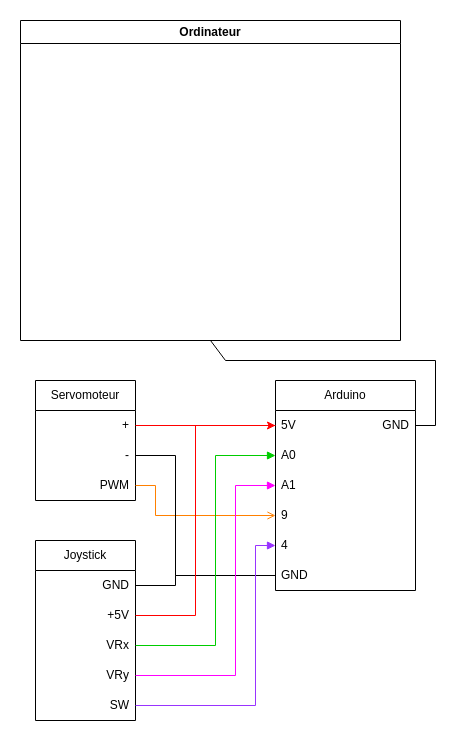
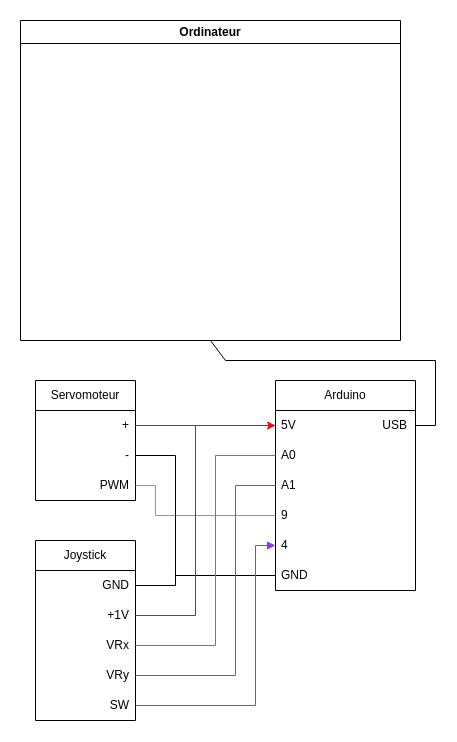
  <mxCell id="0" />
  <mxCell id="1" parent="0" />
  <mxCell id="2" value="Arduino" style="swimlane;fontStyle=0;childLayout=stackLayout;horizontal=1;startSize=30;horizontalStack=0;resizeParent=1;resizeParentMax=0;resizeLast=0;collapsible=1;marginBottom=0;whiteSpace=wrap;html=1;" vertex="1" parent="1"><mxGeometry x="275" y="380" width="140" height="210" as="geometry" /></mxCell>
- <mxCell id="3" value="5V&amp;nbsp; &amp;nbsp; &amp;nbsp; &amp;nbsp; &amp;nbsp; &amp;nbsp; &amp;nbsp; &amp;nbsp; &amp;nbsp; &amp;nbsp; &amp;nbsp; &amp;nbsp; &amp;nbsp; GND" style="text;strokeColor=none;fillColor=none;align=left;verticalAlign=middle;spacingLeft=4;spacingRight=4;overflow=hidden;points=[[0,0.5],[1,0.5]];portConstraint=eastwest;rotatable=0;whiteSpace=wrap;html=1;" vertex="1" parent="2"><mxGeometry y="30" width="140" height="30" as="geometry" /></mxCell>
+ <mxCell id="3" value="5V&amp;nbsp; &amp;nbsp; &amp;nbsp; &amp;nbsp; &amp;nbsp; &amp;nbsp; &amp;nbsp; &amp;nbsp; &amp;nbsp; &amp;nbsp; &amp;nbsp; &amp;nbsp; &amp;nbsp; USB" style="text;strokeColor=none;fillColor=none;align=left;verticalAlign=middle;spacingLeft=4;spacingRight=4;overflow=hidden;points=[[0,0.5],[1,0.5]];portConstraint=eastwest;rotatable=0;whiteSpace=wrap;html=1;" vertex="1" parent="2"><mxGeometry y="30" width="140" height="30" as="geometry" /></mxCell>
  <mxCell id="4" value="A0" style="text;strokeColor=none;fillColor=none;align=left;verticalAlign=middle;spacingLeft=4;spacingRight=4;overflow=hidden;points=[[0,0.5],[1,0.5]];portConstraint=eastwest;rotatable=0;whiteSpace=wrap;html=1;" vertex="1" parent="2"><mxGeometry y="60" width="140" height="30" as="geometry" /></mxCell>
  <mxCell id="5" value="A1" style="text;strokeColor=none;fillColor=none;align=left;verticalAlign=middle;spacingLeft=4;spacingRight=4;overflow=hidden;points=[[0,0.5],[1,0.5]];portConstraint=eastwest;rotatable=0;whiteSpace=wrap;html=1;" vertex="1" parent="2"><mxGeometry y="90" width="140" height="30" as="geometry" /></mxCell>
  <mxCell id="6" value="9" style="text;strokeColor=none;fillColor=none;align=left;verticalAlign=middle;spacingLeft=4;spacingRight=4;overflow=hidden;points=[[0,0.5],[1,0.5]];portConstraint=eastwest;rotatable=0;whiteSpace=wrap;html=1;" vertex="1" parent="2"><mxGeometry y="120" width="140" height="30" as="geometry" /></mxCell>
  <mxCell id="7" value="4" style="text;strokeColor=none;fillColor=none;align=left;verticalAlign=middle;spacingLeft=4;spacingRight=4;overflow=hidden;points=[[0,0.5],[1,0.5]];portConstraint=eastwest;rotatable=0;whiteSpace=wrap;html=1;" vertex="1" parent="2"><mxGeometry y="150" width="140" height="30" as="geometry" /></mxCell>
  <mxCell id="8" value="GND" style="text;strokeColor=none;fillColor=none;align=left;verticalAlign=middle;spacingLeft=4;spacingRight=4;overflow=hidden;points=[[0,0.5],[1,0.5]];portConstraint=eastwest;rotatable=0;whiteSpace=wrap;html=1;" vertex="1" parent="2"><mxGeometry y="180" width="140" height="30" as="geometry" /></mxCell>
  <mxCell id="9" value="Servomoteur" style="swimlane;fontStyle=0;childLayout=stackLayout;horizontal=1;startSize=30;horizontalStack=0;resizeParent=1;resizeParentMax=0;resizeLast=0;collapsible=1;marginBottom=0;whiteSpace=wrap;html=1;" vertex="1" parent="1"><mxGeometry x="35" y="380" width="100" height="120" as="geometry" /></mxCell>
  <mxCell id="10" value="+" style="text;strokeColor=none;fillColor=none;align=right;verticalAlign=middle;spacingLeft=4;spacingRight=4;overflow=hidden;points=[[0,0.5],[1,0.5]];portConstraint=eastwest;rotatable=0;whiteSpace=wrap;html=1;" vertex="1" parent="9"><mxGeometry y="30" width="100" height="30" as="geometry" /></mxCell>
  <mxCell id="11" value="-" style="text;strokeColor=none;fillColor=none;align=right;verticalAlign=middle;spacingLeft=4;spacingRight=4;overflow=hidden;points=[[0,0.5],[1,0.5]];portConstraint=eastwest;rotatable=0;whiteSpace=wrap;html=1;" vertex="1" parent="9"><mxGeometry y="60" width="100" height="30" as="geometry" /></mxCell>
  <mxCell id="12" value="PWM" style="text;strokeColor=none;fillColor=none;align=right;verticalAlign=middle;spacingLeft=4;spacingRight=4;overflow=hidden;points=[[0,0.5],[1,0.5]];portConstraint=eastwest;rotatable=0;whiteSpace=wrap;html=1;" vertex="1" parent="9"><mxGeometry y="90" width="100" height="30" as="geometry" /></mxCell>
  <mxCell id="13" value="Joystick" style="swimlane;fontStyle=0;childLayout=stackLayout;horizontal=1;startSize=30;horizontalStack=0;resizeParent=1;resizeParentMax=0;resizeLast=0;collapsible=1;marginBottom=0;whiteSpace=wrap;html=1;" vertex="1" parent="1"><mxGeometry x="35" y="540" width="100" height="180" as="geometry" /></mxCell>
  <mxCell id="14" value="GND" style="text;strokeColor=none;fillColor=none;align=right;verticalAlign=middle;spacingLeft=4;spacingRight=4;overflow=hidden;points=[[0,0.5],[1,0.5]];portConstraint=eastwest;rotatable=0;whiteSpace=wrap;html=1;" vertex="1" parent="13"><mxGeometry y="30" width="100" height="30" as="geometry" /></mxCell>
- <mxCell id="15" value="+5V" style="text;strokeColor=none;fillColor=none;align=right;verticalAlign=middle;spacingLeft=4;spacingRight=4;overflow=hidden;points=[[0,0.5],[1,0.5]];portConstraint=eastwest;rotatable=0;whiteSpace=wrap;html=1;" vertex="1" parent="13"><mxGeometry y="60" width="100" height="30" as="geometry" /></mxCell>
+ <mxCell id="15" value="+1V" style="text;strokeColor=none;fillColor=none;align=right;verticalAlign=middle;spacingLeft=4;spacingRight=4;overflow=hidden;points=[[0,0.5],[1,0.5]];portConstraint=eastwest;rotatable=0;whiteSpace=wrap;html=1;" vertex="1" parent="13"><mxGeometry y="60" width="100" height="30" as="geometry" /></mxCell>
  <mxCell id="16" value="VRx" style="text;strokeColor=none;fillColor=none;align=right;verticalAlign=middle;spacingLeft=4;spacingRight=4;overflow=hidden;points=[[0,0.5],[1,0.5]];portConstraint=eastwest;rotatable=0;whiteSpace=wrap;html=1;" vertex="1" parent="13"><mxGeometry y="90" width="100" height="30" as="geometry" /></mxCell>
  <mxCell id="17" value="VRy" style="text;strokeColor=none;fillColor=none;align=right;verticalAlign=middle;spacingLeft=4;spacingRight=4;overflow=hidden;points=[[0,0.5],[1,0.5]];portConstraint=eastwest;rotatable=0;whiteSpace=wrap;html=1;" vertex="1" parent="13"><mxGeometry y="120" width="100" height="30" as="geometry" /></mxCell>
  <mxCell id="18" value="SW" style="text;strokeColor=none;fillColor=none;align=right;verticalAlign=middle;spacingLeft=4;spacingRight=4;overflow=hidden;points=[[0,0.5],[1,0.5]];portConstraint=eastwest;rotatable=0;whiteSpace=wrap;html=1;" vertex="1" parent="13"><mxGeometry y="150" width="100" height="30" as="geometry" /></mxCell>
- <mxCell id="19" value="" style="endArrow=open;html=1;rounded=0;exitX=1;exitY=0.5;exitDx=0;exitDy=0;entryX=0;entryY=0.5;entryDx=0;entryDy=0;fontColor=#FF8000;strokeColor=#FF8000;" edge="1" parent="1" source="12" target="6"><mxGeometry width="50" height="50" relative="1" as="geometry"><mxPoint x="215" y="630" as="sourcePoint" /><mxPoint x="265" y="580" as="targetPoint" /><Array as="points"><mxPoint x="155" y="485" /><mxPoint x="155" y="515" /></Array></mxGeometry></mxCell>
+ <mxCell id="19" value="" style="endArrow=none;html=1;rounded=0;exitX=1;exitY=0.5;exitDx=0;exitDy=0;entryX=0;entryY=0.5;entryDx=0;entryDy=0;fontColor=#FF8000;strokeColor=#FF8000;" edge="1" parent="1" source="12" target="6"><mxGeometry width="50" height="50" relative="1" as="geometry"><mxPoint x="215" y="630" as="sourcePoint" /><mxPoint x="265" y="580" as="targetPoint" /><Array as="points"><mxPoint x="155" y="485" /><mxPoint x="155" y="515" /></Array></mxGeometry></mxCell>
  <mxCell id="20" value="" style="endArrow=none;html=1;rounded=0;exitX=1;exitY=0.5;exitDx=0;exitDy=0;entryX=0;entryY=0.5;entryDx=0;entryDy=0;strokeColor=#FF0000;" edge="1" parent="1" source="10" target="3"><mxGeometry width="50" height="50" relative="1" as="geometry"><mxPoint x="165" y="530" as="sourcePoint" /><mxPoint x="215" y="480" as="targetPoint" /></mxGeometry></mxCell>
  <mxCell id="21" value="" style="endArrow=none;html=1;rounded=0;exitX=1;exitY=0.5;exitDx=0;exitDy=0;entryX=0;entryY=0.5;entryDx=0;entryDy=0;strokeColor=#000000;" edge="1" parent="1" source="11" target="8"><mxGeometry width="50" height="50" relative="1" as="geometry"><mxPoint x="165" y="530" as="sourcePoint" /><mxPoint x="215" y="480" as="targetPoint" /><Array as="points"><mxPoint x="175" y="455" /><mxPoint x="175" y="575" /></Array></mxGeometry></mxCell>
  <mxCell id="22" value="" style="endArrow=none;html=1;rounded=0;exitX=1;exitY=0.5;exitDx=0;exitDy=0;entryX=0;entryY=0.5;entryDx=0;entryDy=0;" edge="1" parent="1" source="14" target="8"><mxGeometry width="50" height="50" relative="1" as="geometry"><mxPoint x="165" y="630" as="sourcePoint" /><mxPoint x="215" y="580" as="targetPoint" /><Array as="points"><mxPoint x="175" y="585" /><mxPoint x="175" y="575" /></Array></mxGeometry></mxCell>
  <mxCell id="23" value="" style="endArrow=classic;html=1;rounded=0;exitX=1;exitY=0.5;exitDx=0;exitDy=0;entryX=0;entryY=0.5;entryDx=0;entryDy=0;strokeColor=#FF0000;" edge="1" parent="1" source="15" target="3"><mxGeometry width="50" height="50" relative="1" as="geometry"><mxPoint x="165" y="630" as="sourcePoint" /><mxPoint x="215" y="580" as="targetPoint" /><Array as="points"><mxPoint x="195" y="615" /><mxPoint x="195" y="425" /></Array></mxGeometry></mxCell>
- <mxCell id="24" value="" style="endArrow=block;html=1;rounded=0;exitX=1;exitY=0.5;exitDx=0;exitDy=0;entryX=0;entryY=0.5;entryDx=0;entryDy=0;strokeColor=#00CC00;" edge="1" parent="1" source="16" target="4"><mxGeometry width="50" height="50" relative="1" as="geometry"><mxPoint x="165" y="660" as="sourcePoint" /><mxPoint x="215" y="610" as="targetPoint" /><Array as="points"><mxPoint x="215" y="645" /><mxPoint x="215" y="455" /></Array></mxGeometry></mxCell>
- <mxCell id="25" value="" style="endArrow=block;html=1;rounded=0;exitX=1;exitY=0.5;exitDx=0;exitDy=0;entryX=0;entryY=0.5;entryDx=0;entryDy=0;strokeColor=#FF00FF;" edge="1" parent="1" source="17" target="5"><mxGeometry width="50" height="50" relative="1" as="geometry"><mxPoint x="165" y="660" as="sourcePoint" /><mxPoint x="215" y="610" as="targetPoint" /><Array as="points"><mxPoint x="235" y="675" /><mxPoint x="235" y="485" /></Array></mxGeometry></mxCell>
+ <mxCell id="24" value="" style="endArrow=none;html=1;rounded=0;exitX=1;exitY=0.5;exitDx=0;exitDy=0;entryX=0;entryY=0.5;entryDx=0;entryDy=0;strokeColor=#00CC00;" edge="1" parent="1" source="16" target="4"><mxGeometry width="50" height="50" relative="1" as="geometry"><mxPoint x="165" y="660" as="sourcePoint" /><mxPoint x="215" y="610" as="targetPoint" /><Array as="points"><mxPoint x="215" y="645" /><mxPoint x="215" y="455" /></Array></mxGeometry></mxCell>
+ <mxCell id="25" value="" style="endArrow=none;html=1;rounded=0;exitX=1;exitY=0.5;exitDx=0;exitDy=0;entryX=0;entryY=0.5;entryDx=0;entryDy=0;strokeColor=#FF00FF;" edge="1" parent="1" source="17" target="5"><mxGeometry width="50" height="50" relative="1" as="geometry"><mxPoint x="165" y="660" as="sourcePoint" /><mxPoint x="215" y="610" as="targetPoint" /><Array as="points"><mxPoint x="235" y="675" /><mxPoint x="235" y="485" /></Array></mxGeometry></mxCell>
  <mxCell id="26" value="" style="endArrow=block;html=1;rounded=0;exitX=1;exitY=0.5;exitDx=0;exitDy=0;entryX=0;entryY=0.5;entryDx=0;entryDy=0;strokeColor=#9933FF;" edge="1" parent="1" source="18" target="7"><mxGeometry width="50" height="50" relative="1" as="geometry"><mxPoint x="165" y="630" as="sourcePoint" /><mxPoint x="215" y="580" as="targetPoint" /><Array as="points"><mxPoint x="255" y="705" /><mxPoint x="255" y="545" /></Array></mxGeometry></mxCell>
  <mxCell id="27" value="Ordinateur" style="swimlane;whiteSpace=wrap;html=1;" vertex="1" parent="1"><mxGeometry x="20" y="20" width="380" height="320" as="geometry" /></mxCell>
  <mxCell id="28" value="" style="endArrow=none;html=1;rounded=0;exitX=1;exitY=0.5;exitDx=0;exitDy=0;entryX=0.5;entryY=1;entryDx=0;entryDy=0;" edge="1" parent="1" source="3" target="27"><mxGeometry width="50" height="50" relative="1" as="geometry"><mxPoint x="315" y="390" as="sourcePoint" /><mxPoint x="365" y="340" as="targetPoint" /><Array as="points"><mxPoint x="435" y="425" /><mxPoint x="435" y="360" /><mxPoint x="225" y="360" /></Array></mxGeometry></mxCell>
